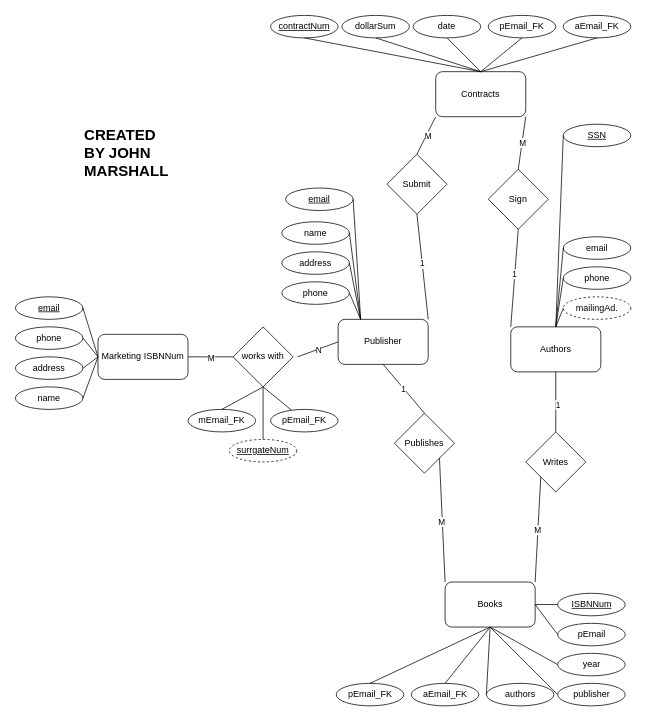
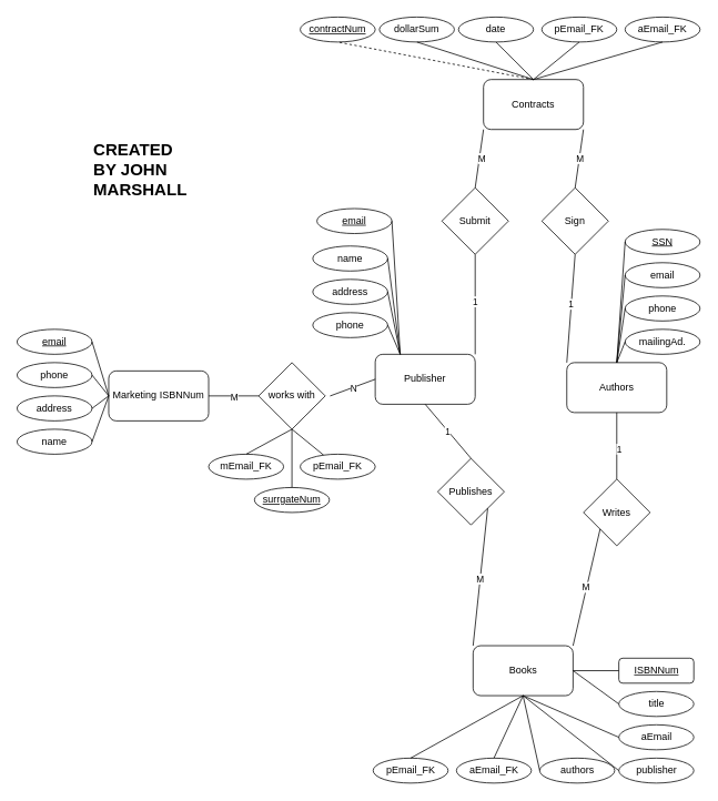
  <mxCell id="0" />
  <mxCell id="1" parent="0" />
  <mxCell id="2" value="Authors" style="rounded=1;whiteSpace=wrap;html=1;" parent="1" vertex="1"><mxGeometry x="680" y="435" width="120" height="60" as="geometry" /></mxCell>
- <mxCell id="3" value="&lt;u&gt;SSN&lt;/u&gt;" style="ellipse;whiteSpace=wrap;html=1;" parent="1" vertex="1"><mxGeometry x="750" y="165" width="90" height="30" as="geometry" /></mxCell>
+ <mxCell id="3" value="&lt;u&gt;SSN&lt;/u&gt;" style="ellipse;whiteSpace=wrap;html=1;" parent="1" vertex="1"><mxGeometry x="750" y="275" width="90" height="30" as="geometry" /></mxCell>
  <mxCell id="4" value="email" style="ellipse;whiteSpace=wrap;html=1;" parent="1" vertex="1"><mxGeometry x="750" y="315" width="90" height="30" as="geometry" /></mxCell>
  <mxCell id="5" value="" style="endArrow=none;html=1;rounded=0;entryX=0;entryY=0.5;entryDx=0;entryDy=0;exitX=0.5;exitY=0;exitDx=0;exitDy=0;" parent="1" source="2" target="4" edge="1"><mxGeometry width="50" height="50" relative="1" as="geometry"><mxPoint x="790" y="505" as="sourcePoint" /><mxPoint x="570" y="626" as="targetPoint" /></mxGeometry></mxCell>
  <mxCell id="6" value="" style="endArrow=none;html=1;rounded=0;exitX=0.5;exitY=0;exitDx=0;exitDy=0;entryX=0;entryY=0.5;entryDx=0;entryDy=0;" parent="1" source="2" target="3" edge="1"><mxGeometry width="50" height="50" relative="1" as="geometry"><mxPoint x="520" y="676" as="sourcePoint" /><mxPoint x="570" y="626" as="targetPoint" /></mxGeometry></mxCell>
  <mxCell id="7" value="phone" style="ellipse;whiteSpace=wrap;html=1;" parent="1" vertex="1"><mxGeometry x="750" y="355" width="90" height="30" as="geometry" /></mxCell>
- <mxCell id="8" value="mailingAd." style="ellipse;whiteSpace=wrap;html=1;dashed=1;" parent="1" vertex="1"><mxGeometry x="750" y="395" width="90" height="30" as="geometry" /></mxCell>
+ <mxCell id="8" value="mailingAd." style="ellipse;whiteSpace=wrap;html=1;" parent="1" vertex="1"><mxGeometry x="750" y="395" width="90" height="30" as="geometry" /></mxCell>
  <mxCell id="9" value="" style="endArrow=none;html=1;rounded=0;entryX=0;entryY=0.5;entryDx=0;entryDy=0;exitX=0.5;exitY=0;exitDx=0;exitDy=0;" parent="1" source="2" target="7" edge="1"><mxGeometry width="50" height="50" relative="1" as="geometry"><mxPoint x="650" y="586" as="sourcePoint" /><mxPoint x="700" y="536" as="targetPoint" /></mxGeometry></mxCell>
  <mxCell id="10" value="" style="endArrow=none;html=1;rounded=0;entryX=0;entryY=0.5;entryDx=0;entryDy=0;exitX=0.5;exitY=0;exitDx=0;exitDy=0;" parent="1" source="2" target="8" edge="1"><mxGeometry width="50" height="50" relative="1" as="geometry"><mxPoint x="790" y="505" as="sourcePoint" /><mxPoint x="700" y="536" as="targetPoint" /></mxGeometry></mxCell>
- <mxCell id="11" value="Books" style="rounded=1;whiteSpace=wrap;html=1;" parent="1" vertex="1"><mxGeometry x="592.5" y="775" width="120" height="60" as="geometry" /></mxCell>
- <mxCell id="12" value="&lt;u&gt;ISBNNum&lt;/u&gt;" style="ellipse;whiteSpace=wrap;html=1;" parent="1" vertex="1"><mxGeometry x="742.5" y="790" width="90" height="30" as="geometry" /></mxCell>
- <mxCell id="13" value="pEmail" style="ellipse;whiteSpace=wrap;html=1;" parent="1" vertex="1"><mxGeometry x="742.5" y="830" width="90" height="30" as="geometry" /></mxCell>
+ <mxCell id="11" value="Books" style="rounded=1;whiteSpace=wrap;html=1;" parent="1" vertex="1"><mxGeometry x="567.5" y="775" width="120" height="60" as="geometry" /></mxCell>
+ <mxCell id="12" value="&lt;u&gt;ISBNNum&lt;/u&gt;" style="whiteSpace=wrap;html=1;rounded=1;" parent="1" vertex="1"><mxGeometry x="742.5" y="790" width="90" height="30" as="geometry" /></mxCell>
+ <mxCell id="13" value="title" style="ellipse;whiteSpace=wrap;html=1;" parent="1" vertex="1"><mxGeometry x="742.5" y="830" width="90" height="30" as="geometry" /></mxCell>
  <mxCell id="14" value="" style="endArrow=none;html=1;rounded=0;entryX=0;entryY=0.5;entryDx=0;entryDy=0;exitX=1;exitY=0.5;exitDx=0;exitDy=0;" parent="1" source="11" target="13" edge="1"><mxGeometry width="50" height="50" relative="1" as="geometry"><mxPoint x="502.5" y="980" as="sourcePoint" /><mxPoint x="552.5" y="930" as="targetPoint" /></mxGeometry></mxCell>
  <mxCell id="15" value="" style="endArrow=none;html=1;rounded=0;entryX=0;entryY=0.5;entryDx=0;entryDy=0;exitX=1;exitY=0.5;exitDx=0;exitDy=0;" parent="1" source="11" target="12" edge="1"><mxGeometry width="50" height="50" relative="1" as="geometry"><mxPoint x="652.5" y="850" as="sourcePoint" /><mxPoint x="552.5" y="930" as="targetPoint" /></mxGeometry></mxCell>
- <mxCell id="16" value="year" style="ellipse;whiteSpace=wrap;html=1;" parent="1" vertex="1"><mxGeometry x="742.5" y="870" width="90" height="30" as="geometry" /></mxCell>
+ <mxCell id="16" value="aEmail" style="ellipse;whiteSpace=wrap;html=1;" parent="1" vertex="1"><mxGeometry x="742.5" y="870" width="90" height="30" as="geometry" /></mxCell>
  <mxCell id="17" value="publisher" style="ellipse;whiteSpace=wrap;html=1;" parent="1" vertex="1"><mxGeometry x="742.5" y="910" width="90" height="30" as="geometry" /></mxCell>
  <mxCell id="18" value="" style="endArrow=none;html=1;rounded=0;entryX=0;entryY=0.5;entryDx=0;entryDy=0;exitX=0.5;exitY=1;exitDx=0;exitDy=0;" parent="1" source="11" target="16" edge="1"><mxGeometry width="50" height="50" relative="1" as="geometry"><mxPoint x="652.5" y="850" as="sourcePoint" /><mxPoint x="682.5" y="840" as="targetPoint" /></mxGeometry></mxCell>
  <mxCell id="19" value="" style="endArrow=none;html=1;rounded=0;exitX=0.5;exitY=1;exitDx=0;exitDy=0;entryX=0;entryY=0.5;entryDx=0;entryDy=0;" parent="1" source="11" target="17" edge="1"><mxGeometry width="50" height="50" relative="1" as="geometry"><mxPoint x="632.5" y="890" as="sourcePoint" /><mxPoint x="682.5" y="840" as="targetPoint" /></mxGeometry></mxCell>
  <mxCell id="20" value="Publisher" style="rounded=1;whiteSpace=wrap;html=1;" parent="1" vertex="1"><mxGeometry x="450" y="425" width="120" height="60" as="geometry" /></mxCell>
  <mxCell id="21" value="&lt;u&gt;email&lt;/u&gt;" style="ellipse;whiteSpace=wrap;html=1;" parent="1" vertex="1"><mxGeometry x="380" y="250" width="90" height="30" as="geometry" /></mxCell>
  <mxCell id="22" value="name" style="ellipse;whiteSpace=wrap;html=1;" parent="1" vertex="1"><mxGeometry x="375" y="295" width="90" height="30" as="geometry" /></mxCell>
  <mxCell id="23" value="" style="endArrow=none;html=1;rounded=0;entryX=1;entryY=0.5;entryDx=0;entryDy=0;exitX=0.25;exitY=0;exitDx=0;exitDy=0;" parent="1" source="20" target="22" edge="1"><mxGeometry width="50" height="50" relative="1" as="geometry"><mxPoint x="-70" y="665" as="sourcePoint" /><mxPoint x="-20" y="615" as="targetPoint" /></mxGeometry></mxCell>
  <mxCell id="24" value="" style="endArrow=none;html=1;rounded=0;exitX=0.25;exitY=0;exitDx=0;exitDy=0;entryX=1;entryY=0.5;entryDx=0;entryDy=0;" parent="1" source="20" target="21" edge="1"><mxGeometry width="50" height="50" relative="1" as="geometry"><mxPoint x="-70" y="665" as="sourcePoint" /><mxPoint x="-20" y="615" as="targetPoint" /></mxGeometry></mxCell>
  <mxCell id="25" value="address" style="ellipse;whiteSpace=wrap;html=1;" parent="1" vertex="1"><mxGeometry x="375" y="335" width="90" height="30" as="geometry" /></mxCell>
  <mxCell id="26" value="phone" style="ellipse;whiteSpace=wrap;html=1;" parent="1" vertex="1"><mxGeometry x="375" y="375" width="90" height="30" as="geometry" /></mxCell>
  <mxCell id="27" value="" style="endArrow=none;html=1;rounded=0;entryX=1;entryY=0.5;entryDx=0;entryDy=0;exitX=0.25;exitY=0;exitDx=0;exitDy=0;" parent="1" source="20" target="25" edge="1"><mxGeometry width="50" height="50" relative="1" as="geometry"><mxPoint x="60" y="575" as="sourcePoint" /><mxPoint x="110" y="525" as="targetPoint" /></mxGeometry></mxCell>
  <mxCell id="28" value="" style="endArrow=none;html=1;rounded=0;entryX=1;entryY=0.5;entryDx=0;entryDy=0;exitX=0.25;exitY=0;exitDx=0;exitDy=0;" parent="1" source="20" target="26" edge="1"><mxGeometry width="50" height="50" relative="1" as="geometry"><mxPoint x="140" y="485" as="sourcePoint" /><mxPoint x="110" y="525" as="targetPoint" /></mxGeometry></mxCell>
  <mxCell id="29" value="authors" style="ellipse;whiteSpace=wrap;html=1;" parent="1" vertex="1"><mxGeometry x="647.5" y="910" width="90" height="30" as="geometry" /></mxCell>
  <mxCell id="30" value="" style="endArrow=none;html=1;rounded=0;entryX=0;entryY=0.5;entryDx=0;entryDy=0;exitX=0.5;exitY=1;exitDx=0;exitDy=0;" parent="1" source="11" target="29" edge="1"><mxGeometry width="50" height="50" relative="1" as="geometry"><mxPoint x="632.5" y="870" as="sourcePoint" /><mxPoint x="617.5" y="815" as="targetPoint" /></mxGeometry></mxCell>
  <mxCell id="31" value="Contracts" style="rounded=1;whiteSpace=wrap;html=1;" parent="1" vertex="1"><mxGeometry x="580" y="95" width="120" height="60" as="geometry" /></mxCell>
  <mxCell id="32" value="&lt;u&gt;contractNum&lt;/u&gt;" style="ellipse;whiteSpace=wrap;html=1;" parent="1" vertex="1"><mxGeometry x="360" y="20" width="90" height="30" as="geometry" /></mxCell>
- <mxCell id="33" value="" style="endArrow=none;html=1;rounded=0;entryX=0.5;entryY=1;entryDx=0;entryDy=0;exitX=0.5;exitY=0;exitDx=0;exitDy=0;" parent="1" source="31" target="32" edge="1"><mxGeometry width="50" height="50" relative="1" as="geometry"><mxPoint x="375" y="255" as="sourcePoint" /><mxPoint x="425" y="205" as="targetPoint" /></mxGeometry></mxCell>
+ <mxCell id="33" value="" style="endArrow=none;html=1;rounded=0;entryX=0.5;entryY=1;entryDx=0;entryDy=0;exitX=0.5;exitY=0;exitDx=0;exitDy=0;dashed=1;" parent="1" source="31" target="32" edge="1"><mxGeometry width="50" height="50" relative="1" as="geometry"><mxPoint x="375" y="255" as="sourcePoint" /><mxPoint x="425" y="205" as="targetPoint" /></mxGeometry></mxCell>
  <mxCell id="34" value="dollarSum" style="ellipse;whiteSpace=wrap;html=1;" parent="1" vertex="1"><mxGeometry x="455" y="20" width="90" height="30" as="geometry" /></mxCell>
  <mxCell id="35" value="date" style="ellipse;whiteSpace=wrap;html=1;" parent="1" vertex="1"><mxGeometry x="550" y="20" width="90" height="30" as="geometry" /></mxCell>
  <mxCell id="36" value="" style="endArrow=none;html=1;rounded=0;entryX=0.5;entryY=1;entryDx=0;entryDy=0;exitX=0.5;exitY=0;exitDx=0;exitDy=0;" parent="1" source="31" target="34" edge="1"><mxGeometry width="50" height="50" relative="1" as="geometry"><mxPoint x="505" y="165" as="sourcePoint" /><mxPoint x="555" y="115" as="targetPoint" /></mxGeometry></mxCell>
  <mxCell id="37" value="" style="endArrow=none;html=1;rounded=0;exitX=0.5;exitY=0;exitDx=0;exitDy=0;entryX=0.5;entryY=1;entryDx=0;entryDy=0;" parent="1" source="31" target="35" edge="1"><mxGeometry width="50" height="50" relative="1" as="geometry"><mxPoint x="505" y="165" as="sourcePoint" /><mxPoint x="555" y="115" as="targetPoint" /></mxGeometry></mxCell>
  <mxCell id="38" value="Publishes" style="rhombus;whiteSpace=wrap;html=1;" parent="1" vertex="1"><mxGeometry x="525" y="550" width="80" height="80" as="geometry" /></mxCell>
  <mxCell id="39" value="Writes" style="rhombus;whiteSpace=wrap;html=1;" parent="1" vertex="1"><mxGeometry x="700" y="575" width="80" height="80" as="geometry" /></mxCell>
- <mxCell id="40" value="Submit" style="rhombus;whiteSpace=wrap;html=1;" parent="1" vertex="1"><mxGeometry x="515" y="205" width="80" height="80" as="geometry" /></mxCell>
+ <mxCell id="40" value="Submit" style="rhombus;whiteSpace=wrap;html=1;" parent="1" vertex="1"><mxGeometry x="530" y="225" width="80" height="80" as="geometry" /></mxCell>
  <mxCell id="41" value="" style="endArrow=none;html=1;rounded=0;exitX=0.5;exitY=1;exitDx=0;exitDy=0;entryX=0.5;entryY=0;entryDx=0;entryDy=0;" parent="1" source="20" target="38" edge="1"><mxGeometry width="50" height="50" relative="1" as="geometry"><mxPoint x="290" y="560" as="sourcePoint" /><mxPoint x="190" y="620" as="targetPoint" /></mxGeometry></mxCell>
  <mxCell id="42" value="1" style="edgeLabel;html=1;align=center;verticalAlign=middle;resizable=0;points=[];" parent="41" vertex="1" connectable="0"><mxGeometry x="-0.004" y="-1" relative="1" as="geometry"><mxPoint as="offset" /></mxGeometry></mxCell>
  <mxCell id="43" value="" style="endArrow=none;html=1;rounded=0;exitX=1;exitY=1;exitDx=0;exitDy=0;entryX=0;entryY=0;entryDx=0;entryDy=0;" parent="1" source="38" target="11" edge="1"><mxGeometry width="50" height="50" relative="1" as="geometry"><mxPoint x="290" y="560" as="sourcePoint" /><mxPoint x="340" y="510" as="targetPoint" /></mxGeometry></mxCell>
  <mxCell id="44" value="M" style="edgeLabel;html=1;align=center;verticalAlign=middle;resizable=0;points=[];" parent="43" vertex="1" connectable="0"><mxGeometry x="0.024" y="-1" relative="1" as="geometry"><mxPoint as="offset" /></mxGeometry></mxCell>
  <mxCell id="45" value="" style="endArrow=none;html=1;rounded=0;exitX=1;exitY=0;exitDx=0;exitDy=0;entryX=0.5;entryY=1;entryDx=0;entryDy=0;" parent="1" source="20" target="40" edge="1"><mxGeometry width="50" height="50" relative="1" as="geometry"><mxPoint x="290" y="410" as="sourcePoint" /><mxPoint x="340" y="360" as="targetPoint" /></mxGeometry></mxCell>
  <mxCell id="46" value="1" style="edgeLabel;html=1;align=center;verticalAlign=middle;resizable=0;points=[];" parent="45" vertex="1" connectable="0"><mxGeometry x="0.071" y="1" relative="1" as="geometry"><mxPoint as="offset" /></mxGeometry></mxCell>
  <mxCell id="47" value="" style="endArrow=none;html=1;rounded=0;exitX=0.5;exitY=0;exitDx=0;exitDy=0;entryX=0;entryY=1;entryDx=0;entryDy=0;" parent="1" source="40" target="31" edge="1"><mxGeometry width="50" height="50" relative="1" as="geometry"><mxPoint x="290" y="410" as="sourcePoint" /><mxPoint x="340" y="360" as="targetPoint" /></mxGeometry></mxCell>
  <mxCell id="48" value="M" style="edgeLabel;html=1;align=center;verticalAlign=middle;resizable=0;points=[];" vertex="1" connectable="0" parent="47"><mxGeometry x="0.009" y="-2" relative="1" as="geometry"><mxPoint as="offset" /></mxGeometry></mxCell>
  <mxCell id="49" value="" style="endArrow=none;html=1;rounded=0;exitX=1;exitY=0;exitDx=0;exitDy=0;entryX=0;entryY=1;entryDx=0;entryDy=0;" parent="1" source="11" target="39" edge="1"><mxGeometry width="50" height="50" relative="1" as="geometry"><mxPoint x="500" y="660" as="sourcePoint" /><mxPoint x="550" y="610" as="targetPoint" /></mxGeometry></mxCell>
  <mxCell id="50" value="M" style="edgeLabel;html=1;align=center;verticalAlign=middle;resizable=0;points=[];" parent="49" vertex="1" connectable="0"><mxGeometry x="0.001" relative="1" as="geometry"><mxPoint x="-1" as="offset" /></mxGeometry></mxCell>
  <mxCell id="51" value="" style="endArrow=none;html=1;rounded=0;exitX=0.5;exitY=0;exitDx=0;exitDy=0;entryX=0.5;entryY=1;entryDx=0;entryDy=0;" parent="1" source="39" target="2" edge="1"><mxGeometry width="50" height="50" relative="1" as="geometry"><mxPoint x="500" y="660" as="sourcePoint" /><mxPoint x="550" y="610" as="targetPoint" /></mxGeometry></mxCell>
  <mxCell id="52" value="1" style="edgeLabel;html=1;align=center;verticalAlign=middle;resizable=0;points=[];" parent="51" vertex="1" connectable="0"><mxGeometry x="-0.068" y="-2" relative="1" as="geometry"><mxPoint as="offset" /></mxGeometry></mxCell>
  <mxCell id="53" value="Sign" style="rhombus;whiteSpace=wrap;html=1;" parent="1" vertex="1"><mxGeometry x="650" y="225" width="80" height="80" as="geometry" /></mxCell>
  <mxCell id="54" value="" style="endArrow=none;html=1;rounded=0;entryX=0;entryY=0;entryDx=0;entryDy=0;exitX=0.5;exitY=1;exitDx=0;exitDy=0;" parent="1" source="53" target="2" edge="1"><mxGeometry width="50" height="50" relative="1" as="geometry"><mxPoint x="440" y="620" as="sourcePoint" /><mxPoint x="490" y="570" as="targetPoint" /></mxGeometry></mxCell>
  <mxCell id="55" value="1" style="edgeLabel;html=1;align=center;verticalAlign=middle;resizable=0;points=[];" parent="54" vertex="1" connectable="0"><mxGeometry x="-0.075" y="-1" relative="1" as="geometry"><mxPoint as="offset" /></mxGeometry></mxCell>
  <mxCell id="56" value="" style="endArrow=none;html=1;rounded=0;entryX=0.5;entryY=0;entryDx=0;entryDy=0;exitX=1;exitY=1;exitDx=0;exitDy=0;" parent="1" source="31" target="53" edge="1"><mxGeometry width="50" height="50" relative="1" as="geometry"><mxPoint x="620" y="370" as="sourcePoint" /><mxPoint x="660" y="485" as="targetPoint" /></mxGeometry></mxCell>
  <mxCell id="57" value="M" style="edgeLabel;html=1;align=center;verticalAlign=middle;resizable=0;points=[];" parent="56" vertex="1" connectable="0"><mxGeometry x="-0.005" relative="1" as="geometry"><mxPoint as="offset" /></mxGeometry></mxCell>
  <mxCell id="58" value="CREATED BY JOHN MARSHALL" style="text;whiteSpace=wrap;html=1;fontSize=20;fontStyle=1" parent="1" vertex="1"><mxGeometry x="110" y="160" width="120" height="90" as="geometry" /></mxCell>
  <mxCell id="59" value="pEmail_FK" style="ellipse;whiteSpace=wrap;html=1;" vertex="1" parent="1"><mxGeometry x="650" y="20" width="90" height="30" as="geometry" /></mxCell>
  <mxCell id="60" value="aEmail_FK" style="ellipse;whiteSpace=wrap;html=1;" vertex="1" parent="1"><mxGeometry x="750" y="20" width="90" height="30" as="geometry" /></mxCell>
  <mxCell id="61" value="pEmail_FK" style="ellipse;whiteSpace=wrap;html=1;" vertex="1" parent="1"><mxGeometry x="447.5" y="910" width="90" height="30" as="geometry" /></mxCell>
  <mxCell id="62" value="aEmail_FK" style="ellipse;whiteSpace=wrap;html=1;" vertex="1" parent="1"><mxGeometry x="547.5" y="910" width="90" height="30" as="geometry" /></mxCell>
  <mxCell id="63" value="" style="endArrow=none;html=1;rounded=0;entryX=0.5;entryY=1;entryDx=0;entryDy=0;exitX=0.5;exitY=0;exitDx=0;exitDy=0;" edge="1" parent="1" source="31" target="59"><mxGeometry width="50" height="50" relative="1" as="geometry"><mxPoint x="470" y="105" as="sourcePoint" /><mxPoint x="520" y="55" as="targetPoint" /></mxGeometry></mxCell>
  <mxCell id="64" value="" style="endArrow=none;html=1;rounded=0;exitX=0.5;exitY=1;exitDx=0;exitDy=0;entryX=0.5;entryY=0;entryDx=0;entryDy=0;" edge="1" parent="1" source="60" target="31"><mxGeometry width="50" height="50" relative="1" as="geometry"><mxPoint x="600" y="-5" as="sourcePoint" /><mxPoint x="490" y="-25" as="targetPoint" /></mxGeometry></mxCell>
  <mxCell id="65" value="" style="endArrow=none;html=1;rounded=0;exitX=0.5;exitY=0;exitDx=0;exitDy=0;entryX=0.5;entryY=1;entryDx=0;entryDy=0;" edge="1" parent="1" source="62" target="11"><mxGeometry width="50" height="50" relative="1" as="geometry"><mxPoint x="662.5" y="730" as="sourcePoint" /><mxPoint x="652.5" y="850" as="targetPoint" /></mxGeometry></mxCell>
  <mxCell id="66" value="" style="endArrow=none;html=1;rounded=0;exitX=0.5;exitY=0;exitDx=0;exitDy=0;entryX=0.5;entryY=1;entryDx=0;entryDy=0;" edge="1" parent="1" source="61" target="11"><mxGeometry width="50" height="50" relative="1" as="geometry"><mxPoint x="662.5" y="730" as="sourcePoint" /><mxPoint x="712.5" y="680" as="targetPoint" /></mxGeometry></mxCell>
  <mxCell id="67" value="Marketing ISBNNum" style="rounded=1;whiteSpace=wrap;html=1;" vertex="1" parent="1"><mxGeometry x="130" y="445" width="120" height="60" as="geometry" /></mxCell>
  <mxCell id="68" value="&lt;u&gt;email&lt;/u&gt;" style="ellipse;whiteSpace=wrap;html=1;" vertex="1" parent="1"><mxGeometry x="20" y="395" width="90" height="30" as="geometry" /></mxCell>
  <mxCell id="69" value="name" style="ellipse;whiteSpace=wrap;html=1;" vertex="1" parent="1"><mxGeometry x="20" y="515" width="90" height="30" as="geometry" /></mxCell>
  <mxCell id="70" value="address" style="ellipse;whiteSpace=wrap;html=1;" vertex="1" parent="1"><mxGeometry x="20" y="475" width="90" height="30" as="geometry" /></mxCell>
  <mxCell id="71" value="phone" style="ellipse;whiteSpace=wrap;html=1;" vertex="1" parent="1"><mxGeometry x="20" y="435" width="90" height="30" as="geometry" /></mxCell>
  <mxCell id="72" value="works with" style="rhombus;whiteSpace=wrap;html=1;" vertex="1" parent="1"><mxGeometry x="310" y="435" width="80" height="80" as="geometry" /></mxCell>
  <mxCell id="73" value="" style="endArrow=none;html=1;rounded=0;exitX=1;exitY=0.5;exitDx=0;exitDy=0;entryX=0;entryY=0.5;entryDx=0;entryDy=0;" edge="1" parent="1" source="67" target="72"><mxGeometry width="50" height="50" relative="1" as="geometry"><mxPoint x="160" y="405" as="sourcePoint" /><mxPoint x="310" y="405" as="targetPoint" /></mxGeometry></mxCell>
  <mxCell id="74" value="M" style="edgeLabel;html=1;align=center;verticalAlign=middle;resizable=0;points=[];" vertex="1" connectable="0" parent="73"><mxGeometry x="-0.004" y="-1" relative="1" as="geometry"><mxPoint as="offset" /></mxGeometry></mxCell>
  <mxCell id="75" value="" style="endArrow=none;html=1;rounded=0;exitX=1.072;exitY=0.501;exitDx=0;exitDy=0;exitPerimeter=0;entryX=0;entryY=0.5;entryDx=0;entryDy=0;" edge="1" parent="1" source="72" target="20"><mxGeometry width="50" height="50" relative="1" as="geometry"><mxPoint x="160" y="405" as="sourcePoint" /><mxPoint x="210" y="355" as="targetPoint" /></mxGeometry></mxCell>
  <mxCell id="76" value="N" style="edgeLabel;html=1;align=center;verticalAlign=middle;resizable=0;points=[];" vertex="1" connectable="0" parent="75"><mxGeometry x="0.006" y="-2" relative="1" as="geometry"><mxPoint as="offset" /></mxGeometry></mxCell>
  <mxCell id="77" value="" style="endArrow=none;html=1;rounded=0;exitX=1;exitY=0.5;exitDx=0;exitDy=0;entryX=0;entryY=0.5;entryDx=0;entryDy=0;" edge="1" parent="1" source="68" target="67"><mxGeometry width="50" height="50" relative="1" as="geometry"><mxPoint x="200" y="325" as="sourcePoint" /><mxPoint x="250" y="275" as="targetPoint" /></mxGeometry></mxCell>
  <mxCell id="78" value="" style="endArrow=none;html=1;rounded=0;exitX=0;exitY=0.5;exitDx=0;exitDy=0;entryX=1;entryY=0.5;entryDx=0;entryDy=0;" edge="1" parent="1" source="67" target="71"><mxGeometry width="50" height="50" relative="1" as="geometry"><mxPoint x="170" y="415" as="sourcePoint" /><mxPoint x="220" y="365" as="targetPoint" /></mxGeometry></mxCell>
  <mxCell id="79" value="" style="endArrow=none;html=1;rounded=0;exitX=1;exitY=0.5;exitDx=0;exitDy=0;entryX=0;entryY=0.5;entryDx=0;entryDy=0;" edge="1" parent="1" source="70" target="67"><mxGeometry width="50" height="50" relative="1" as="geometry"><mxPoint x="120" y="420" as="sourcePoint" /><mxPoint x="140" y="485" as="targetPoint" /></mxGeometry></mxCell>
  <mxCell id="80" value="" style="endArrow=none;html=1;rounded=0;exitX=1;exitY=0.5;exitDx=0;exitDy=0;entryX=0;entryY=0.5;entryDx=0;entryDy=0;" edge="1" parent="1" source="69" target="67"><mxGeometry width="50" height="50" relative="1" as="geometry"><mxPoint x="130" y="430" as="sourcePoint" /><mxPoint x="150" y="495" as="targetPoint" /></mxGeometry></mxCell>
  <mxCell id="81" value="mEmail_FK" style="ellipse;whiteSpace=wrap;html=1;" vertex="1" parent="1"><mxGeometry x="250" y="545" width="90" height="30" as="geometry" /></mxCell>
- <mxCell id="82" value="&lt;u&gt;surrgateNum&lt;/u&gt;" style="ellipse;whiteSpace=wrap;html=1;dashed=1;" vertex="1" parent="1"><mxGeometry x="305" y="585" width="90" height="30" as="geometry" /></mxCell>
+ <mxCell id="82" value="&lt;u&gt;surrgateNum&lt;/u&gt;" style="ellipse;whiteSpace=wrap;html=1;" vertex="1" parent="1"><mxGeometry x="305" y="585" width="90" height="30" as="geometry" /></mxCell>
  <mxCell id="83" value="pEmail_FK" style="ellipse;whiteSpace=wrap;html=1;" vertex="1" parent="1"><mxGeometry x="360" y="545" width="90" height="30" as="geometry" /></mxCell>
  <mxCell id="84" value="" style="endArrow=none;html=1;rounded=0;entryX=0.5;entryY=1;entryDx=0;entryDy=0;exitX=0.5;exitY=0;exitDx=0;exitDy=0;" edge="1" parent="1" source="81" target="72"><mxGeometry width="50" height="50" relative="1" as="geometry"><mxPoint x="300" y="525" as="sourcePoint" /><mxPoint x="390" y="335" as="targetPoint" /></mxGeometry></mxCell>
  <mxCell id="85" value="" style="endArrow=none;html=1;rounded=0;entryX=0.5;entryY=1;entryDx=0;entryDy=0;" edge="1" parent="1" source="83" target="72"><mxGeometry width="50" height="50" relative="1" as="geometry"><mxPoint x="340" y="385" as="sourcePoint" /><mxPoint x="420" y="515" as="targetPoint" /></mxGeometry></mxCell>
  <mxCell id="86" value="" style="endArrow=none;html=1;rounded=0;exitX=0.5;exitY=1;exitDx=0;exitDy=0;entryX=0.5;entryY=0;entryDx=0;entryDy=0;" edge="1" parent="1" source="72" target="82"><mxGeometry width="50" height="50" relative="1" as="geometry"><mxPoint x="140" y="440" as="sourcePoint" /><mxPoint x="160" y="505" as="targetPoint" /></mxGeometry></mxCell>
